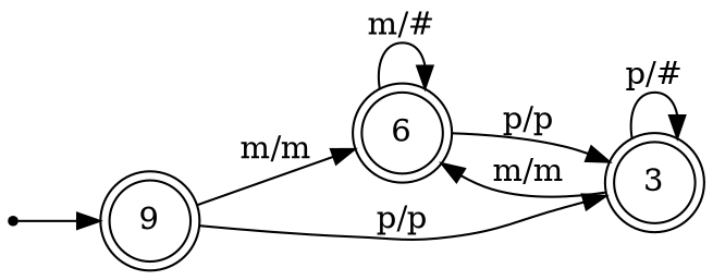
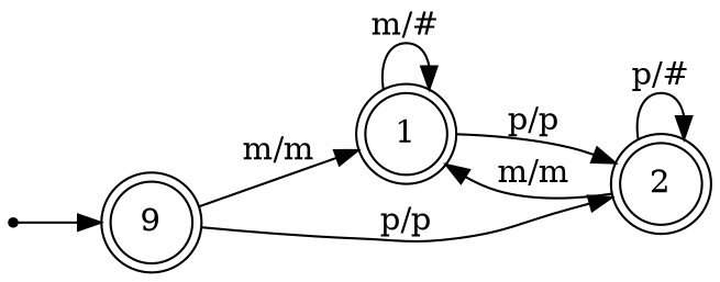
  digraph {
    rankdir=LR
    node [shape=doublecircle]
    n1 [label=9]
-   1 [label=6]
-   2 [label=3]
+   1
+   2
    qi [shape=point]
    n1 -> 1 [label="m/m"]
    n1 -> 2 [label="p/p"]
    1 -> 1 [label="m/#"]
    1 -> 2 [label="p/p"]
    2 -> 1 [label="m/m"]
    2 -> 2 [label="p/#"]
    qi -> n1
  }
